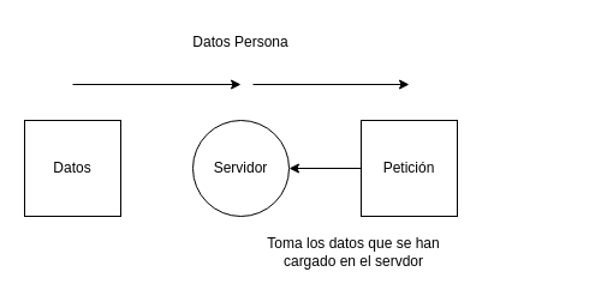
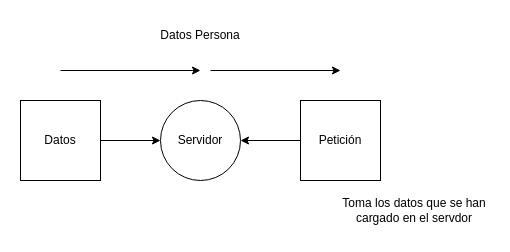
  <mxCell id="0" />
  <mxCell id="1" parent="0" />
+ <mxCell id="2" style="edgeStyle=orthogonalEdgeStyle;rounded=0;orthogonalLoop=1;jettySize=auto;html=1;exitX=1;exitY=0.5;exitDx=0;exitDy=0;entryX=0;entryY=0.5;entryDx=0;entryDy=0;" edge="1" parent="1" source="3" target="4"><mxGeometry relative="1" as="geometry" /></mxCell>
  <mxCell id="3" value="Datos" style="whiteSpace=wrap;html=1;aspect=fixed;" vertex="1" parent="1"><mxGeometry x="20" y="100" width="80" height="80" as="geometry" /></mxCell>
  <mxCell id="4" value="Servidor" style="ellipse;whiteSpace=wrap;html=1;aspect=fixed;" vertex="1" parent="1"><mxGeometry x="160" y="100" width="80" height="80" as="geometry" /></mxCell>
  <mxCell id="5" style="edgeStyle=orthogonalEdgeStyle;rounded=0;orthogonalLoop=1;jettySize=auto;html=1;exitX=0;exitY=0.5;exitDx=0;exitDy=0;entryX=1;entryY=0.5;entryDx=0;entryDy=0;" edge="1" parent="1" source="6" target="4"><mxGeometry relative="1" as="geometry" /></mxCell>
  <mxCell id="6" value="Petición" style="whiteSpace=wrap;html=1;aspect=fixed;" vertex="1" parent="1"><mxGeometry x="300" y="100" width="80" height="80" as="geometry" /></mxCell>
  <mxCell id="7" value="" style="endArrow=classic;html=1;rounded=0;" edge="1" parent="1"><mxGeometry width="50" height="50" relative="1" as="geometry"><mxPoint x="60" y="70" as="sourcePoint" /><mxPoint x="200" y="70" as="targetPoint" /></mxGeometry></mxCell>
  <mxCell id="8" value="" style="endArrow=classic;html=1;rounded=0;" edge="1" parent="1"><mxGeometry width="50" height="50" relative="1" as="geometry"><mxPoint x="210" y="70" as="sourcePoint" /><mxPoint x="340" y="70" as="targetPoint" /></mxGeometry></mxCell>
- <mxCell id="9" value="Toma los datos que se han cargado en el servdor" style="text;html=1;strokeColor=none;fillColor=none;align=center;verticalAlign=middle;whiteSpace=wrap;rounded=0;" vertex="1" parent="1"><mxGeometry x="220" y="190" width="148" height="40" as="geometry" /></mxCell>
+ <mxCell id="9" value="Toma los datos que se han cargado en el servdor" style="text;html=1;strokeColor=none;fillColor=none;align=center;verticalAlign=middle;whiteSpace=wrap;rounded=0;" vertex="1" parent="1"><mxGeometry x="340" y="190" width="148" height="40" as="geometry" /></mxCell>
  <mxCell id="10" value="Datos Persona" style="text;html=1;strokeColor=none;fillColor=none;align=center;verticalAlign=middle;whiteSpace=wrap;rounded=0;" vertex="1" parent="1"><mxGeometry x="150" y="20" width="100" height="30" as="geometry" /></mxCell>
